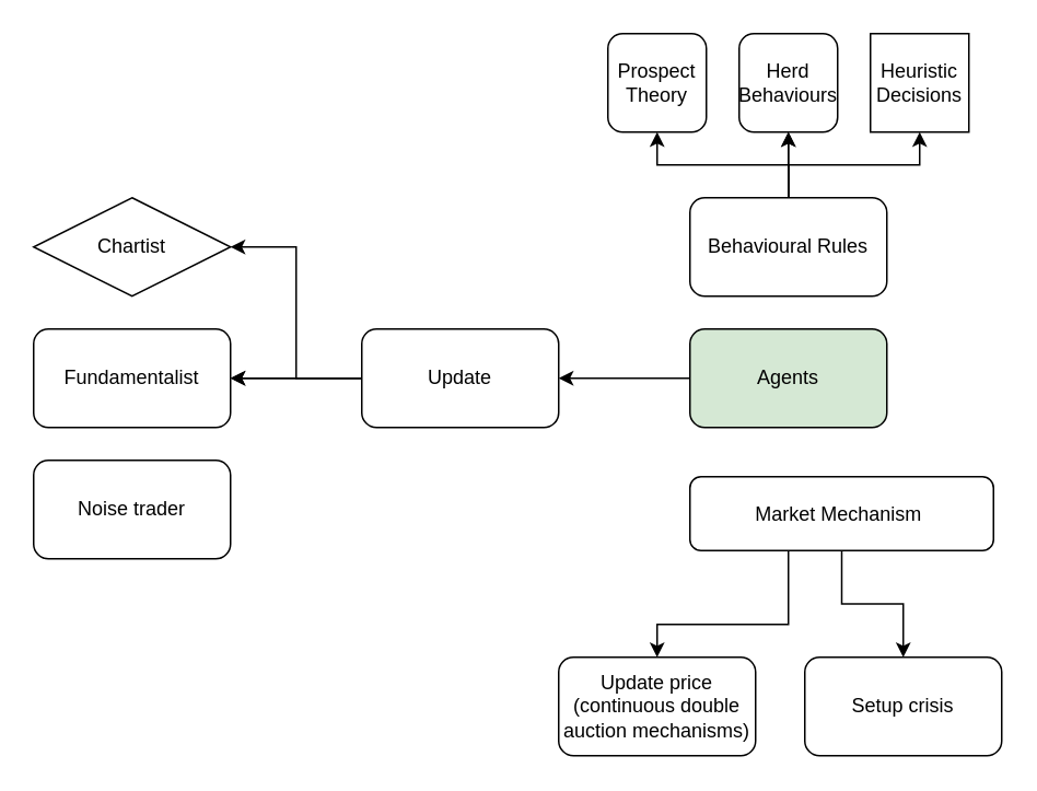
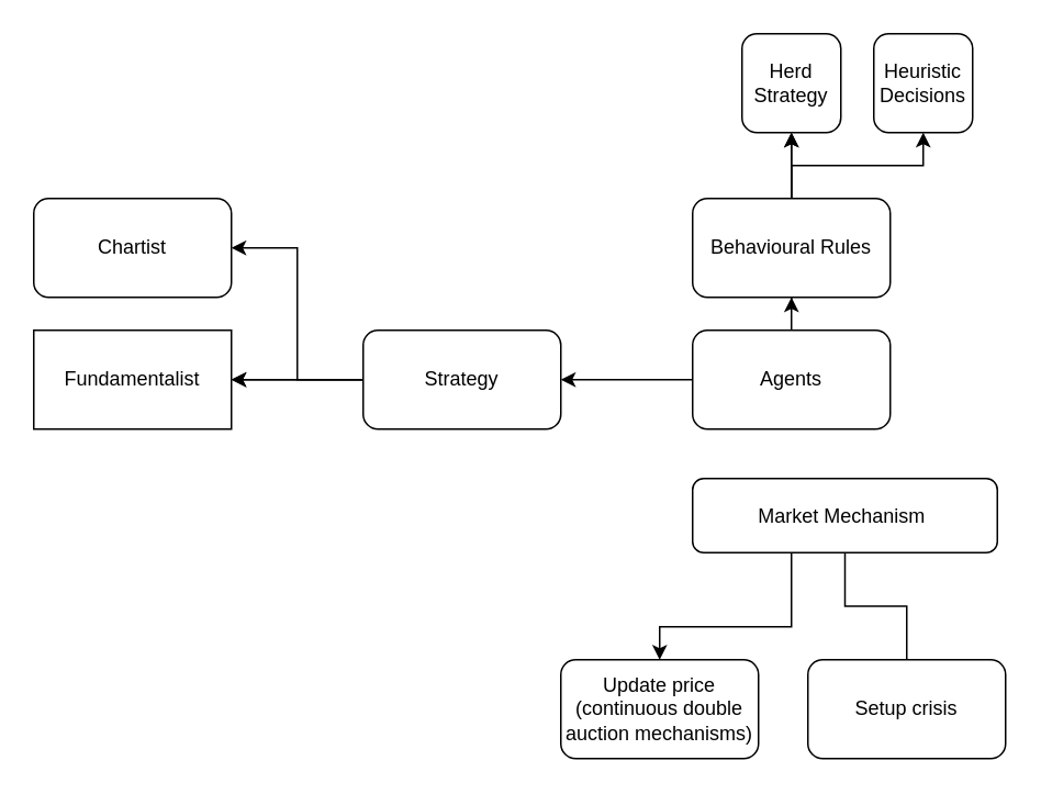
  <mxCell id="0" />
  <mxCell id="1" parent="0" />
+ <mxCell id="2" value="" style="edgeStyle=orthogonalEdgeStyle;rounded=0;orthogonalLoop=1;jettySize=auto;html=1;" edge="1" parent="1" source="4" target="8"><mxGeometry relative="1" as="geometry" /></mxCell>
  <mxCell id="3" value="" style="edgeStyle=orthogonalEdgeStyle;rounded=0;orthogonalLoop=1;jettySize=auto;html=1;" edge="1" parent="1" source="4" target="16"><mxGeometry relative="1" as="geometry" /></mxCell>
- <mxCell id="4" value="Agents" style="rounded=1;whiteSpace=wrap;html=1;fillColor=#d5e8d4;" vertex="1" parent="1"><mxGeometry x="420" y="200" width="120" height="60" as="geometry" /></mxCell>
- <mxCell id="5" value="" style="edgeStyle=orthogonalEdgeStyle;rounded=0;orthogonalLoop=1;jettySize=auto;html=1;" edge="1" parent="1" source="8" target="9"><mxGeometry relative="1" as="geometry"><Array as="points"><mxPoint x="480" y="100" /><mxPoint x="400" y="100" /></Array></mxGeometry></mxCell>
+ <mxCell id="4" value="Agents" style="rounded=1;whiteSpace=wrap;html=1;" vertex="1" parent="1"><mxGeometry x="420" y="200" width="120" height="60" as="geometry" /></mxCell>
  <mxCell id="6" value="" style="edgeStyle=orthogonalEdgeStyle;rounded=0;orthogonalLoop=1;jettySize=auto;html=1;entryX=0.5;entryY=1;entryDx=0;entryDy=0;" edge="1" parent="1" source="8" target="10"><mxGeometry relative="1" as="geometry" /></mxCell>
  <mxCell id="7" value="" style="edgeStyle=orthogonalEdgeStyle;rounded=0;orthogonalLoop=1;jettySize=auto;html=1;" edge="1" parent="1" source="8" target="10"><mxGeometry relative="1" as="geometry" /></mxCell>
  <mxCell id="8" value="Behavioural Rules" style="whiteSpace=wrap;html=1;rounded=1;" vertex="1" parent="1"><mxGeometry x="420" y="120" width="120" height="60" as="geometry" /></mxCell>
- <mxCell id="9" value="Prospect Theory" style="whiteSpace=wrap;html=1;rounded=1;" vertex="1" parent="1"><mxGeometry x="370" y="20" width="60" height="60" as="geometry" /></mxCell>
- <mxCell id="10" value="Herd Behaviours" style="whiteSpace=wrap;html=1;rounded=1;" vertex="1" parent="1"><mxGeometry x="450" y="20" width="60" height="60" as="geometry" /></mxCell>
- <mxCell id="11" value="Heuristic&lt;div&gt;Decisions&lt;/div&gt;" style="whiteSpace=wrap;html=1;rounded=0;" vertex="1" parent="1"><mxGeometry x="530" y="20" width="60" height="60" as="geometry" /></mxCell>
+ <mxCell id="10" value="Herd Strategy" style="whiteSpace=wrap;html=1;rounded=1;" vertex="1" parent="1"><mxGeometry x="450" y="20" width="60" height="60" as="geometry" /></mxCell>
+ <mxCell id="11" value="Heuristic&lt;div&gt;Decisions&lt;/div&gt;" style="whiteSpace=wrap;html=1;rounded=1;" vertex="1" parent="1"><mxGeometry x="530" y="20" width="60" height="60" as="geometry" /></mxCell>
  <mxCell id="12" value="" style="edgeStyle=orthogonalEdgeStyle;rounded=0;orthogonalLoop=1;jettySize=auto;html=1;entryX=0.5;entryY=1;entryDx=0;entryDy=0;" edge="1" parent="1" target="11"><mxGeometry relative="1" as="geometry"><mxPoint x="480" y="120" as="sourcePoint" /><mxPoint x="490" y="90" as="targetPoint" /><Array as="points"><mxPoint x="480" y="100" /><mxPoint x="560" y="100" /></Array></mxGeometry></mxCell>
  <mxCell id="13" value="" style="edgeStyle=orthogonalEdgeStyle;rounded=0;orthogonalLoop=1;jettySize=auto;html=1;" edge="1" parent="1" source="16" target="17"><mxGeometry relative="1" as="geometry" /></mxCell>
  <mxCell id="14" value="" style="edgeStyle=orthogonalEdgeStyle;rounded=0;orthogonalLoop=1;jettySize=auto;html=1;" edge="1" parent="1" source="16" target="17"><mxGeometry relative="1" as="geometry" /></mxCell>
  <mxCell id="15" value="" style="edgeStyle=orthogonalEdgeStyle;rounded=0;orthogonalLoop=1;jettySize=auto;html=1;exitX=0;exitY=0.5;exitDx=0;exitDy=0;" edge="1" parent="1" source="16" target="18"><mxGeometry relative="1" as="geometry"><Array as="points"><mxPoint x="180" y="230" /><mxPoint x="180" y="150" /></Array></mxGeometry></mxCell>
- <mxCell id="16" value="Update" style="rounded=1;whiteSpace=wrap;html=1;" vertex="1" parent="1"><mxGeometry x="220" y="200" width="120" height="60" as="geometry" /></mxCell>
- <mxCell id="17" value="Fundamentalist" style="rounded=1;whiteSpace=wrap;html=1;" vertex="1" parent="1"><mxGeometry x="20" y="200" width="120" height="60" as="geometry" /></mxCell>
- <mxCell id="18" value="Chartist" style="rhombus;whiteSpace=wrap;html=1;" vertex="1" parent="1"><mxGeometry x="20" y="120" width="120" height="60" as="geometry" /></mxCell>
- <mxCell id="19" value="Noise trader" style="whiteSpace=wrap;html=1;rounded=1;" vertex="1" parent="1"><mxGeometry x="20" y="280" width="120" height="60" as="geometry" /></mxCell>
+ <mxCell id="16" value="Strategy" style="rounded=1;whiteSpace=wrap;html=1;" vertex="1" parent="1"><mxGeometry x="220" y="200" width="120" height="60" as="geometry" /></mxCell>
+ <mxCell id="17" value="Fundamentalist" style="whiteSpace=wrap;html=1;rounded=0;" vertex="1" parent="1"><mxGeometry x="20" y="200" width="120" height="60" as="geometry" /></mxCell>
+ <mxCell id="18" value="Chartist" style="whiteSpace=wrap;html=1;rounded=1;" vertex="1" parent="1"><mxGeometry x="20" y="120" width="120" height="60" as="geometry" /></mxCell>
  <mxCell id="20" value="" style="edgeStyle=orthogonalEdgeStyle;rounded=0;orthogonalLoop=1;jettySize=auto;html=1;" edge="1" parent="1" source="22" target="23"><mxGeometry relative="1" as="geometry"><Array as="points"><mxPoint x="480" y="380" /><mxPoint x="400" y="380" /></Array></mxGeometry></mxCell>
- <mxCell id="21" style="edgeStyle=orthogonalEdgeStyle;rounded=0;orthogonalLoop=1;jettySize=auto;html=1;exitX=0.5;exitY=1;exitDx=0;exitDy=0;entryX=0.5;entryY=0;entryDx=0;entryDy=0;" edge="1" parent="1" source="22" target="24"><mxGeometry relative="1" as="geometry" /></mxCell>
+ <mxCell id="21" style="edgeStyle=orthogonalEdgeStyle;rounded=0;orthogonalLoop=1;jettySize=auto;html=1;exitX=0.5;exitY=1;exitDx=0;exitDy=0;entryX=0.5;entryY=0;entryDx=0;entryDy=0;endArrow=none;" edge="1" parent="1" source="22" target="24"><mxGeometry relative="1" as="geometry" /></mxCell>
  <mxCell id="22" value="Market Mechanism&amp;nbsp;" style="rounded=1;whiteSpace=wrap;html=1;" vertex="1" parent="1"><mxGeometry x="420" y="290" width="185" height="45" as="geometry" /></mxCell>
  <mxCell id="23" value="Update price&lt;div&gt;(continuous double auction mechanisms)&lt;/div&gt;" style="rounded=1;whiteSpace=wrap;html=1;" vertex="1" parent="1"><mxGeometry x="340" y="400" width="120" height="60" as="geometry" /></mxCell>
  <mxCell id="24" value="Setup crisis" style="rounded=1;whiteSpace=wrap;html=1;" vertex="1" parent="1"><mxGeometry x="490" y="400" width="120" height="60" as="geometry" /></mxCell>
